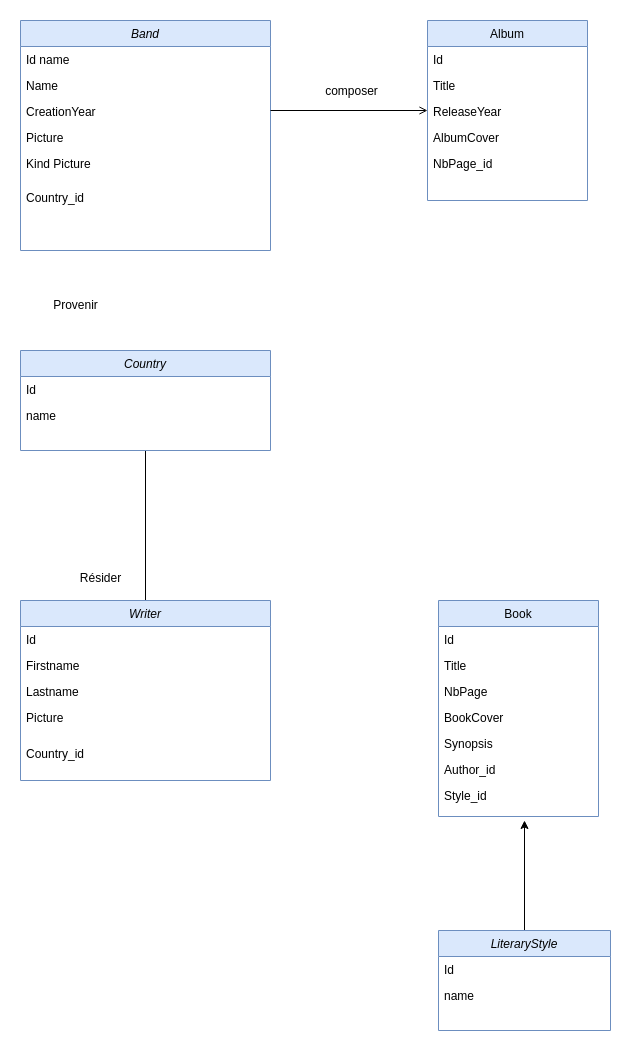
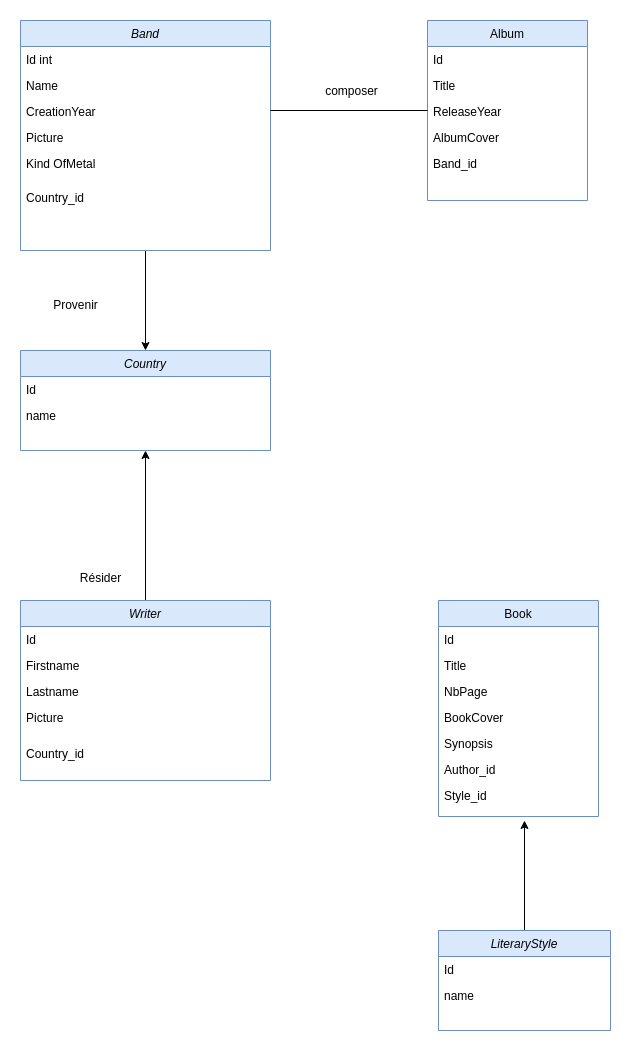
  <mxCell id="0" />
  <mxCell id="1" parent="0" />
+ <mxCell id="2" style="edgeStyle=orthogonalEdgeStyle;rounded=0;orthogonalLoop=1;jettySize=auto;html=1;entryX=0.5;entryY=0;entryDx=0;entryDy=0;" parent="1" source="3" target="33" edge="1"><mxGeometry relative="1" as="geometry" /></mxCell>
  <mxCell id="3" value="Band" style="swimlane;fontStyle=2;align=center;verticalAlign=top;childLayout=stackLayout;horizontal=1;startSize=26;horizontalStack=0;resizeParent=1;resizeLast=0;collapsible=1;marginBottom=0;rounded=0;shadow=0;strokeWidth=1;fillColor=#dae8fc;strokeColor=#6c8ebf;" parent="1" vertex="1"><mxGeometry x="20" y="20" width="250" height="230" as="geometry"><mxRectangle x="230" y="140" width="160" height="26" as="alternateBounds" /></mxGeometry></mxCell>
- <mxCell id="4" value="Id name" style="text;align=left;verticalAlign=top;spacingLeft=4;spacingRight=4;overflow=hidden;rotatable=0;points=[[0,0.5],[1,0.5]];portConstraint=eastwest;" parent="3" vertex="1"><mxGeometry y="26" width="250" height="26" as="geometry" /></mxCell>
+ <mxCell id="4" value="Id int" style="text;align=left;verticalAlign=top;spacingLeft=4;spacingRight=4;overflow=hidden;rotatable=0;points=[[0,0.5],[1,0.5]];portConstraint=eastwest;" parent="3" vertex="1"><mxGeometry y="26" width="250" height="26" as="geometry" /></mxCell>
  <mxCell id="5" value="Name" style="text;align=left;verticalAlign=top;spacingLeft=4;spacingRight=4;overflow=hidden;rotatable=0;points=[[0,0.5],[1,0.5]];portConstraint=eastwest;rounded=0;shadow=0;html=0;" parent="3" vertex="1"><mxGeometry y="52" width="250" height="26" as="geometry" /></mxCell>
  <mxCell id="6" value="CreationYear" style="text;align=left;verticalAlign=top;spacingLeft=4;spacingRight=4;overflow=hidden;rotatable=0;points=[[0,0.5],[1,0.5]];portConstraint=eastwest;" parent="3" vertex="1"><mxGeometry y="78" width="250" height="26" as="geometry" /></mxCell>
  <mxCell id="7" value="Picture" style="text;align=left;verticalAlign=top;spacingLeft=4;spacingRight=4;overflow=hidden;rotatable=0;points=[[0,0.5],[1,0.5]];portConstraint=eastwest;rounded=0;shadow=0;html=0;" parent="3" vertex="1"><mxGeometry y="104" width="250" height="26" as="geometry" /></mxCell>
- <mxCell id="8" value="Kind Picture" style="text;align=left;verticalAlign=top;spacingLeft=4;spacingRight=4;overflow=hidden;rotatable=0;points=[[0,0.5],[1,0.5]];portConstraint=eastwest;rounded=0;shadow=0;html=0;" parent="3" vertex="1"><mxGeometry y="130" width="250" height="34" as="geometry" /></mxCell>
+ <mxCell id="8" value="Kind OfMetal" style="text;align=left;verticalAlign=top;spacingLeft=4;spacingRight=4;overflow=hidden;rotatable=0;points=[[0,0.5],[1,0.5]];portConstraint=eastwest;rounded=0;shadow=0;html=0;" parent="3" vertex="1"><mxGeometry y="130" width="250" height="34" as="geometry" /></mxCell>
  <mxCell id="9" value="Country_id" style="text;align=left;verticalAlign=top;spacingLeft=4;spacingRight=4;overflow=hidden;rotatable=0;points=[[0,0.5],[1,0.5]];portConstraint=eastwest;rounded=0;shadow=0;html=0;" parent="3" vertex="1"><mxGeometry y="164" width="250" height="34" as="geometry" /></mxCell>
  <mxCell id="10" value="Album" style="swimlane;fontStyle=0;align=center;verticalAlign=top;childLayout=stackLayout;horizontal=1;startSize=26;horizontalStack=0;resizeParent=1;resizeLast=0;collapsible=1;marginBottom=0;rounded=0;shadow=0;strokeWidth=1;fillColor=#dae8fc;strokeColor=#6c8ebf;" parent="1" vertex="1"><mxGeometry x="427" y="20" width="160" height="180" as="geometry"><mxRectangle x="550" y="140" width="160" height="26" as="alternateBounds" /></mxGeometry></mxCell>
  <mxCell id="11" value="Id" style="text;align=left;verticalAlign=top;spacingLeft=4;spacingRight=4;overflow=hidden;rotatable=0;points=[[0,0.5],[1,0.5]];portConstraint=eastwest;" parent="10" vertex="1"><mxGeometry y="26" width="160" height="26" as="geometry" /></mxCell>
  <mxCell id="12" value="Title" style="text;align=left;verticalAlign=top;spacingLeft=4;spacingRight=4;overflow=hidden;rotatable=0;points=[[0,0.5],[1,0.5]];portConstraint=eastwest;rounded=0;shadow=0;html=0;" parent="10" vertex="1"><mxGeometry y="52" width="160" height="26" as="geometry" /></mxCell>
  <mxCell id="13" value="ReleaseYear" style="text;align=left;verticalAlign=top;spacingLeft=4;spacingRight=4;overflow=hidden;rotatable=0;points=[[0,0.5],[1,0.5]];portConstraint=eastwest;rounded=0;shadow=0;html=0;" parent="10" vertex="1"><mxGeometry y="78" width="160" height="26" as="geometry" /></mxCell>
  <mxCell id="14" value="AlbumCover" style="text;align=left;verticalAlign=top;spacingLeft=4;spacingRight=4;overflow=hidden;rotatable=0;points=[[0,0.5],[1,0.5]];portConstraint=eastwest;rounded=0;shadow=0;html=0;" parent="10" vertex="1"><mxGeometry y="104" width="160" height="26" as="geometry" /></mxCell>
- <mxCell id="15" value="NbPage_id" style="text;align=left;verticalAlign=top;spacingLeft=4;spacingRight=4;overflow=hidden;rotatable=0;points=[[0,0.5],[1,0.5]];portConstraint=eastwest;rounded=0;shadow=0;html=0;" parent="10" vertex="1"><mxGeometry y="130" width="160" height="26" as="geometry" /></mxCell>
- <mxCell id="16" value="" style="endArrow=open;shadow=0;strokeWidth=1;rounded=0;endFill=1;edgeStyle=elbowEdgeStyle;elbow=vertical;" parent="1" source="3" target="10" edge="1"><mxGeometry x="0.5" y="41" relative="1" as="geometry"><mxPoint x="299" y="102" as="sourcePoint" /><mxPoint x="459" y="102" as="targetPoint" /><mxPoint x="-40" y="32" as="offset" /></mxGeometry></mxCell>
+ <mxCell id="15" value="Band_id" style="text;align=left;verticalAlign=top;spacingLeft=4;spacingRight=4;overflow=hidden;rotatable=0;points=[[0,0.5],[1,0.5]];portConstraint=eastwest;rounded=0;shadow=0;html=0;" parent="10" vertex="1"><mxGeometry y="130" width="160" height="26" as="geometry" /></mxCell>
+ <mxCell id="16" value="" style="endArrow=none;shadow=0;strokeWidth=1;rounded=0;endFill=1;edgeStyle=elbowEdgeStyle;elbow=vertical;" parent="1" source="3" target="10" edge="1"><mxGeometry x="0.5" y="41" relative="1" as="geometry"><mxPoint x="299" y="102" as="sourcePoint" /><mxPoint x="459" y="102" as="targetPoint" /><mxPoint x="-40" y="32" as="offset" /></mxGeometry></mxCell>
  <mxCell id="17" value="composer" style="text;html=1;resizable=0;points=[];;align=center;verticalAlign=middle;labelBackgroundColor=none;rounded=0;shadow=0;strokeWidth=1;fontSize=12;" parent="16" vertex="1" connectable="0"><mxGeometry x="0.5" y="49" relative="1" as="geometry"><mxPoint x="-38" y="29" as="offset" /></mxGeometry></mxCell>
- <mxCell id="18" style="edgeStyle=orthogonalEdgeStyle;rounded=0;orthogonalLoop=1;jettySize=auto;html=1;entryX=0.5;entryY=1;entryDx=0;entryDy=0;endArrow=none;" parent="1" source="19" target="33" edge="1"><mxGeometry relative="1" as="geometry" /></mxCell>
+ <mxCell id="18" style="edgeStyle=orthogonalEdgeStyle;rounded=0;orthogonalLoop=1;jettySize=auto;html=1;entryX=0.5;entryY=1;entryDx=0;entryDy=0;" parent="1" source="19" target="33" edge="1"><mxGeometry relative="1" as="geometry" /></mxCell>
  <mxCell id="19" value="Writer" style="swimlane;fontStyle=2;align=center;verticalAlign=top;childLayout=stackLayout;horizontal=1;startSize=26;horizontalStack=0;resizeParent=1;resizeLast=0;collapsible=1;marginBottom=0;rounded=0;shadow=0;strokeWidth=1;fillColor=#dae8fc;strokeColor=#6c8ebf;" parent="1" vertex="1"><mxGeometry x="20" y="600" width="250" height="180" as="geometry"><mxRectangle x="230" y="140" width="160" height="26" as="alternateBounds" /></mxGeometry></mxCell>
  <mxCell id="20" value="Id" style="text;align=left;verticalAlign=top;spacingLeft=4;spacingRight=4;overflow=hidden;rotatable=0;points=[[0,0.5],[1,0.5]];portConstraint=eastwest;" parent="19" vertex="1"><mxGeometry y="26" width="250" height="26" as="geometry" /></mxCell>
  <mxCell id="21" value="Firstname" style="text;align=left;verticalAlign=top;spacingLeft=4;spacingRight=4;overflow=hidden;rotatable=0;points=[[0,0.5],[1,0.5]];portConstraint=eastwest;rounded=0;shadow=0;html=0;" parent="19" vertex="1"><mxGeometry y="52" width="250" height="26" as="geometry" /></mxCell>
  <mxCell id="22" value="Lastname" style="text;align=left;verticalAlign=top;spacingLeft=4;spacingRight=4;overflow=hidden;rotatable=0;points=[[0,0.5],[1,0.5]];portConstraint=eastwest;rounded=0;shadow=0;html=0;" parent="19" vertex="1"><mxGeometry y="78" width="250" height="26" as="geometry" /></mxCell>
  <mxCell id="23" value="Picture" style="text;align=left;verticalAlign=top;spacingLeft=4;spacingRight=4;overflow=hidden;rotatable=0;points=[[0,0.5],[1,0.5]];portConstraint=eastwest;rounded=0;shadow=0;html=0;" parent="19" vertex="1"><mxGeometry y="104" width="250" height="36" as="geometry" /></mxCell>
  <mxCell id="24" value="Country_id" style="text;align=left;verticalAlign=top;spacingLeft=4;spacingRight=4;overflow=hidden;rotatable=0;points=[[0,0.5],[1,0.5]];portConstraint=eastwest;rounded=0;shadow=0;html=0;" parent="19" vertex="1"><mxGeometry y="140" width="250" height="34" as="geometry" /></mxCell>
  <mxCell id="25" value="Book" style="swimlane;fontStyle=0;align=center;verticalAlign=top;childLayout=stackLayout;horizontal=1;startSize=26;horizontalStack=0;resizeParent=1;resizeLast=0;collapsible=1;marginBottom=0;rounded=0;shadow=0;strokeWidth=1;fillColor=#dae8fc;strokeColor=#6c8ebf;" parent="1" vertex="1"><mxGeometry x="438" y="600" width="160" height="216" as="geometry"><mxRectangle x="550" y="140" width="160" height="26" as="alternateBounds" /></mxGeometry></mxCell>
  <mxCell id="26" value="Id" style="text;align=left;verticalAlign=top;spacingLeft=4;spacingRight=4;overflow=hidden;rotatable=0;points=[[0,0.5],[1,0.5]];portConstraint=eastwest;" parent="25" vertex="1"><mxGeometry y="26" width="160" height="26" as="geometry" /></mxCell>
  <mxCell id="27" value="Title" style="text;align=left;verticalAlign=top;spacingLeft=4;spacingRight=4;overflow=hidden;rotatable=0;points=[[0,0.5],[1,0.5]];portConstraint=eastwest;rounded=0;shadow=0;html=0;" parent="25" vertex="1"><mxGeometry y="52" width="160" height="26" as="geometry" /></mxCell>
  <mxCell id="28" value="NbPage" style="text;align=left;verticalAlign=top;spacingLeft=4;spacingRight=4;overflow=hidden;rotatable=0;points=[[0,0.5],[1,0.5]];portConstraint=eastwest;rounded=0;shadow=0;html=0;" parent="25" vertex="1"><mxGeometry y="78" width="160" height="26" as="geometry" /></mxCell>
  <mxCell id="29" value="BookCover" style="text;align=left;verticalAlign=top;spacingLeft=4;spacingRight=4;overflow=hidden;rotatable=0;points=[[0,0.5],[1,0.5]];portConstraint=eastwest;rounded=0;shadow=0;html=0;" parent="25" vertex="1"><mxGeometry y="104" width="160" height="26" as="geometry" /></mxCell>
  <mxCell id="30" value="Synopsis" style="text;align=left;verticalAlign=top;spacingLeft=4;spacingRight=4;overflow=hidden;rotatable=0;points=[[0,0.5],[1,0.5]];portConstraint=eastwest;rounded=0;shadow=0;html=0;" parent="25" vertex="1"><mxGeometry y="130" width="160" height="26" as="geometry" /></mxCell>
  <mxCell id="31" value="Author_id" style="text;align=left;verticalAlign=top;spacingLeft=4;spacingRight=4;overflow=hidden;rotatable=0;points=[[0,0.5],[1,0.5]];portConstraint=eastwest;rounded=0;shadow=0;html=0;" parent="25" vertex="1"><mxGeometry y="156" width="160" height="26" as="geometry" /></mxCell>
  <mxCell id="32" value="Style_id" style="text;align=left;verticalAlign=top;spacingLeft=4;spacingRight=4;overflow=hidden;rotatable=0;points=[[0,0.5],[1,0.5]];portConstraint=eastwest;rounded=0;shadow=0;html=0;" vertex="1" parent="25"><mxGeometry y="182" width="160" height="26" as="geometry" /></mxCell>
  <mxCell id="33" value="Country" style="swimlane;fontStyle=2;align=center;verticalAlign=top;childLayout=stackLayout;horizontal=1;startSize=26;horizontalStack=0;resizeParent=1;resizeLast=0;collapsible=1;marginBottom=0;rounded=0;shadow=0;strokeWidth=1;fillColor=#dae8fc;strokeColor=#6c8ebf;" parent="1" vertex="1"><mxGeometry x="20" y="350" width="250" height="100" as="geometry"><mxRectangle x="230" y="140" width="160" height="26" as="alternateBounds" /></mxGeometry></mxCell>
  <mxCell id="34" value="Id" style="text;align=left;verticalAlign=top;spacingLeft=4;spacingRight=4;overflow=hidden;rotatable=0;points=[[0,0.5],[1,0.5]];portConstraint=eastwest;" parent="33" vertex="1"><mxGeometry y="26" width="250" height="26" as="geometry" /></mxCell>
  <mxCell id="35" value="name" style="text;align=left;verticalAlign=top;spacingLeft=4;spacingRight=4;overflow=hidden;rotatable=0;points=[[0,0.5],[1,0.5]];portConstraint=eastwest;" parent="33" vertex="1"><mxGeometry y="52" width="250" height="26" as="geometry" /></mxCell>
  <mxCell id="36" value="Provenir" style="text;html=1;align=center;verticalAlign=middle;resizable=0;points=[];autosize=1;strokeColor=none;fillColor=none;" parent="1" vertex="1"><mxGeometry x="40" y="290" width="70" height="30" as="geometry" /></mxCell>
  <mxCell id="37" value="Résider" style="text;html=1;align=center;verticalAlign=middle;resizable=0;points=[];autosize=1;strokeColor=none;fillColor=none;" parent="1" vertex="1"><mxGeometry x="70" y="563" width="60" height="30" as="geometry" /></mxCell>
  <mxCell id="38" style="edgeStyle=orthogonalEdgeStyle;rounded=0;orthogonalLoop=1;jettySize=auto;html=1;" edge="1" parent="1" source="39"><mxGeometry relative="1" as="geometry"><mxPoint x="524" y="820" as="targetPoint" /></mxGeometry></mxCell>
  <mxCell id="39" value="LiteraryStyle" style="swimlane;fontStyle=2;align=center;verticalAlign=top;childLayout=stackLayout;horizontal=1;startSize=26;horizontalStack=0;resizeParent=1;resizeLast=0;collapsible=1;marginBottom=0;rounded=0;shadow=0;strokeWidth=1;fillColor=#dae8fc;strokeColor=#6c8ebf;" vertex="1" parent="1"><mxGeometry x="438" y="930" width="172" height="100" as="geometry"><mxRectangle x="230" y="140" width="160" height="26" as="alternateBounds" /></mxGeometry></mxCell>
  <mxCell id="40" value="Id" style="text;align=left;verticalAlign=top;spacingLeft=4;spacingRight=4;overflow=hidden;rotatable=0;points=[[0,0.5],[1,0.5]];portConstraint=eastwest;" vertex="1" parent="39"><mxGeometry y="26" width="172" height="26" as="geometry" /></mxCell>
  <mxCell id="41" value="name" style="text;align=left;verticalAlign=top;spacingLeft=4;spacingRight=4;overflow=hidden;rotatable=0;points=[[0,0.5],[1,0.5]];portConstraint=eastwest;" vertex="1" parent="39"><mxGeometry y="52" width="172" height="26" as="geometry" /></mxCell>
